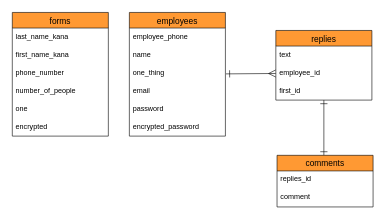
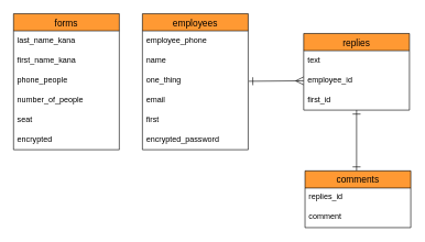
  <mxCell id="0" />
  <mxCell id="1" parent="0" />
  <mxCell id="2" value="" style="edgeStyle=none;html=1;startArrow=ERone;startFill=0;endArrow=ERone;endFill=0;endSize=10;startSize=10;rounded=0;strokeColor=#000000;" parent="1" target="7" edge="1"><mxGeometry relative="1" as="geometry"><mxPoint x="539" y="258" as="sourcePoint" /></mxGeometry></mxCell>
  <mxCell id="3" value="" style="edgeStyle=none;html=1;endArrow=ERmany;endFill=0;startArrow=ERone;startFill=0;endSize=10;startSize=10;rounded=0;strokeColor=#000000;" parent="1" target="6" edge="1"><mxGeometry relative="1" as="geometry"><mxPoint x="376" y="122.342" as="sourcePoint" /></mxGeometry></mxCell>
  <mxCell id="4" value="replies" style="swimlane;fontStyle=0;childLayout=stackLayout;horizontal=1;startSize=26;horizontalStack=0;resizeParent=1;resizeParentMax=0;resizeLast=0;collapsible=1;marginBottom=0;align=center;fontSize=14;swimlaneFillColor=#FFFFFF;rounded=0;fillColor=#FF9933;labelBackgroundColor=none;fontColor=#000000;strokeWidth=1;strokeColor=#000000;" parent="1" vertex="1"><mxGeometry x="459" y="50" width="160" height="116" as="geometry" /></mxCell>
  <mxCell id="5" value="text" style="text;strokeColor=none;fillColor=none;spacingLeft=4;spacingRight=4;overflow=hidden;rotatable=0;points=[[0,0.5],[1,0.5]];portConstraint=eastwest;fontSize=12;rounded=0;fontColor=#000000;" parent="4" vertex="1"><mxGeometry y="26" width="160" height="30" as="geometry" /></mxCell>
  <mxCell id="6" value="employee_id" style="text;strokeColor=none;fillColor=none;spacingLeft=4;spacingRight=4;overflow=hidden;rotatable=0;points=[[0,0.5],[1,0.5]];portConstraint=eastwest;fontSize=12;rounded=0;labelBackgroundColor=none;fontColor=#000000;" parent="4" vertex="1"><mxGeometry y="56" width="160" height="30" as="geometry" /></mxCell>
  <mxCell id="7" value="first_id" style="text;strokeColor=none;fillColor=none;spacingLeft=4;spacingRight=4;overflow=hidden;rotatable=0;points=[[0,0.5],[1,0.5]];portConstraint=eastwest;fontSize=12;rounded=0;fontColor=#000000;" parent="4" vertex="1"><mxGeometry y="86" width="160" height="30" as="geometry" /></mxCell>
  <mxCell id="8" value="comments" style="swimlane;fontStyle=0;childLayout=stackLayout;horizontal=1;startSize=26;horizontalStack=0;resizeParent=1;resizeParentMax=0;resizeLast=0;collapsible=1;marginBottom=0;align=center;fontSize=14;swimlaneFillColor=#FFFFFF;rounded=0;fillColor=#FF9933;labelBackgroundColor=none;fontColor=#000000;strokeWidth=1;strokeColor=#000000;" parent="1" vertex="1"><mxGeometry x="461" y="258" width="160" height="86" as="geometry" /></mxCell>
  <mxCell id="9" value="replies_id" style="text;strokeColor=none;fillColor=none;spacingLeft=4;spacingRight=4;overflow=hidden;rotatable=0;points=[[0,0.5],[1,0.5]];portConstraint=eastwest;fontSize=12;rounded=0;fontColor=#000000;" parent="8" vertex="1"><mxGeometry y="26" width="160" height="30" as="geometry" /></mxCell>
  <mxCell id="10" value="comment" style="text;strokeColor=none;fillColor=none;spacingLeft=4;spacingRight=4;overflow=hidden;rotatable=0;points=[[0,0.5],[1,0.5]];portConstraint=eastwest;fontSize=12;rounded=0;fontColor=#000000;" parent="8" vertex="1"><mxGeometry y="56" width="160" height="30" as="geometry" /></mxCell>
  <mxCell id="11" value="forms" style="swimlane;fontStyle=0;childLayout=stackLayout;horizontal=1;startSize=26;horizontalStack=0;resizeParent=1;resizeParentMax=0;resizeLast=0;collapsible=1;marginBottom=0;align=center;fontSize=14;swimlaneFillColor=#FFFFFF;rounded=0;fillColor=#FF9933;labelBackgroundColor=none;fontColor=#000000;strokeWidth=1;strokeColor=#000000;" parent="1" vertex="1"><mxGeometry x="20" y="20" width="160" height="206" as="geometry" /></mxCell>
  <mxCell id="12" value="last_name_kana" style="text;strokeColor=none;fillColor=none;spacingLeft=4;spacingRight=4;overflow=hidden;rotatable=0;points=[[0,0.5],[1,0.5]];portConstraint=eastwest;fontSize=12;rounded=0;fontColor=#000000;" parent="11" vertex="1"><mxGeometry y="26" width="160" height="30" as="geometry" /></mxCell>
  <mxCell id="13" value="first_name_kana" style="text;strokeColor=none;fillColor=none;spacingLeft=4;spacingRight=4;overflow=hidden;rotatable=0;points=[[0,0.5],[1,0.5]];portConstraint=eastwest;fontSize=12;rounded=0;fontColor=#000000;" parent="11" vertex="1"><mxGeometry y="56" width="160" height="30" as="geometry" /></mxCell>
- <mxCell id="14" value="phone_number" style="text;strokeColor=none;fillColor=none;spacingLeft=4;spacingRight=4;overflow=hidden;rotatable=0;points=[[0,0.5],[1,0.5]];portConstraint=eastwest;fontSize=12;rounded=0;fontColor=#000000;" parent="11" vertex="1"><mxGeometry y="86" width="160" height="30" as="geometry" /></mxCell>
+ <mxCell id="14" value="phone_people" style="text;strokeColor=none;fillColor=none;spacingLeft=4;spacingRight=4;overflow=hidden;rotatable=0;points=[[0,0.5],[1,0.5]];portConstraint=eastwest;fontSize=12;rounded=0;fontColor=#000000;" parent="11" vertex="1"><mxGeometry y="86" width="160" height="30" as="geometry" /></mxCell>
  <mxCell id="15" value="number_of_people" style="text;strokeColor=none;fillColor=none;spacingLeft=4;spacingRight=4;overflow=hidden;rotatable=0;points=[[0,0.5],[1,0.5]];portConstraint=eastwest;fontSize=12;rounded=0;fontColor=#000000;" parent="11" vertex="1"><mxGeometry y="116" width="160" height="30" as="geometry" /></mxCell>
- <mxCell id="16" value="one" style="text;strokeColor=none;fillColor=none;spacingLeft=4;spacingRight=4;overflow=hidden;rotatable=0;points=[[0,0.5],[1,0.5]];portConstraint=eastwest;fontSize=12;rounded=0;fontColor=#000000;" parent="11" vertex="1"><mxGeometry y="146" width="160" height="30" as="geometry" /></mxCell>
+ <mxCell id="16" value="seat" style="text;strokeColor=none;fillColor=none;spacingLeft=4;spacingRight=4;overflow=hidden;rotatable=0;points=[[0,0.5],[1,0.5]];portConstraint=eastwest;fontSize=12;rounded=0;fontColor=#000000;" parent="11" vertex="1"><mxGeometry y="146" width="160" height="30" as="geometry" /></mxCell>
  <mxCell id="17" value="encrypted" style="text;strokeColor=none;fillColor=none;spacingLeft=4;spacingRight=4;overflow=hidden;rotatable=0;points=[[0,0.5],[1,0.5]];portConstraint=eastwest;fontSize=12;rounded=0;fontColor=#000000;" parent="11" vertex="1"><mxGeometry y="176" width="160" height="30" as="geometry" /></mxCell>
  <mxCell id="18" value="employees" style="swimlane;fontStyle=0;childLayout=stackLayout;horizontal=1;startSize=26;horizontalStack=0;resizeParent=1;resizeParentMax=0;resizeLast=0;collapsible=1;marginBottom=0;align=center;fontSize=14;swimlaneFillColor=#FFFFFF;rounded=0;fillColor=#FF9933;labelBackgroundColor=none;fontColor=#000000;strokeWidth=1;strokeColor=#000000;" parent="1" vertex="1"><mxGeometry x="215" y="20" width="160" height="206" as="geometry" /></mxCell>
  <mxCell id="19" value="employee_phone&#10;" style="text;strokeColor=none;fillColor=none;spacingLeft=4;spacingRight=4;overflow=hidden;rotatable=0;points=[[0,0.5],[1,0.5]];portConstraint=eastwest;fontSize=12;rounded=0;fontColor=#000000;" parent="18" vertex="1"><mxGeometry y="26" width="160" height="30" as="geometry" /></mxCell>
  <mxCell id="20" value="name" style="text;strokeColor=none;fillColor=none;spacingLeft=4;spacingRight=4;overflow=hidden;rotatable=0;points=[[0,0.5],[1,0.5]];portConstraint=eastwest;fontSize=12;rounded=0;labelBackgroundColor=none;fontColor=#000000;" parent="18" vertex="1"><mxGeometry y="56" width="160" height="30" as="geometry" /></mxCell>
  <mxCell id="21" value="one_thing&#10;" style="text;strokeColor=none;fillColor=none;spacingLeft=4;spacingRight=4;overflow=hidden;rotatable=0;points=[[0,0.5],[1,0.5]];portConstraint=eastwest;fontSize=12;rounded=0;fontColor=#000000;" parent="18" vertex="1"><mxGeometry y="86" width="160" height="30" as="geometry" /></mxCell>
  <mxCell id="22" value="email" style="text;strokeColor=none;fillColor=none;spacingLeft=4;spacingRight=4;overflow=hidden;rotatable=0;points=[[0,0.5],[1,0.5]];portConstraint=eastwest;fontSize=12;rounded=0;fontColor=#000000;" parent="18" vertex="1"><mxGeometry y="116" width="160" height="30" as="geometry" /></mxCell>
- <mxCell id="23" value="password" style="text;strokeColor=none;fillColor=none;spacingLeft=4;spacingRight=4;overflow=hidden;rotatable=0;points=[[0,0.5],[1,0.5]];portConstraint=eastwest;fontSize=12;rounded=0;fontColor=#000000;" parent="18" vertex="1"><mxGeometry y="146" width="160" height="30" as="geometry" /></mxCell>
+ <mxCell id="23" value="first" style="text;strokeColor=none;fillColor=none;spacingLeft=4;spacingRight=4;overflow=hidden;rotatable=0;points=[[0,0.5],[1,0.5]];portConstraint=eastwest;fontSize=12;rounded=0;fontColor=#000000;" parent="18" vertex="1"><mxGeometry y="146" width="160" height="30" as="geometry" /></mxCell>
  <mxCell id="24" value="encrypted_password" style="text;strokeColor=none;fillColor=none;spacingLeft=4;spacingRight=4;overflow=hidden;rotatable=0;points=[[0,0.5],[1,0.5]];portConstraint=eastwest;fontSize=12;rounded=0;fontColor=#000000;" parent="18" vertex="1"><mxGeometry y="176" width="160" height="30" as="geometry" /></mxCell>
